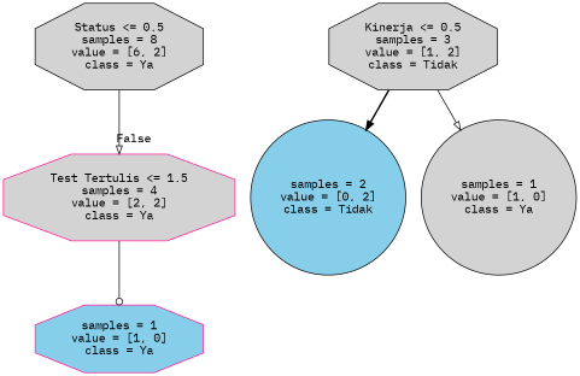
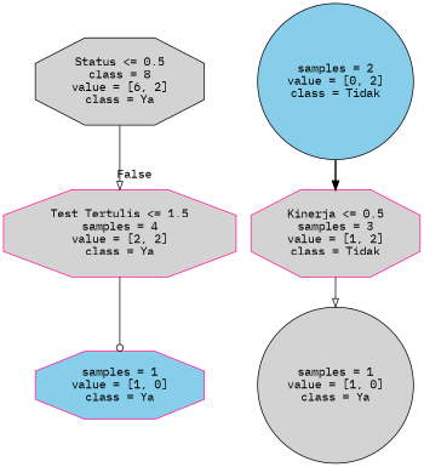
  digraph {
    fontname="IBM Plex Mono"
    node [color=black fillcolor=lightgrey fontname="IBM Plex Mono" shape=octagon style=filled]
    edge [arrowhead=onormal fontname="IBM Plex Mono" style=solid]
-   n1 [label="Status <= 0.5\nsamples = 8\nvalue = [6, 2]\nclass = Ya"]
+   n1 [label="Status <= 0.5\nclass = 8\nvalue = [6, 2]\nclass = Ya"]
    n2 [color=deeppink label="Test Tertulis <= 1.5\nsamples = 4\nvalue = [2, 2]\nclass = Ya"]
    n3 [color=deeppink fillcolor=skyblue label="samples = 1\nvalue = [1, 0]\nclass = Ya"]
-   n4 [label="Kinerja <= 0.5\nsamples = 3\nvalue = [1, 2]\nclass = Tidak"]
+   n4 [color=deeppink label="Kinerja <= 0.5\nsamples = 3\nvalue = [1, 2]\nclass = Tidak"]
    n5 [fillcolor=skyblue label="samples = 2\nvalue = [0, 2]\nclass = Tidak" shape=circle]
    n6 [label="samples = 1\nvalue = [1, 0]\nclass = Ya" shape=circle]
    n1 -> n2 [headlabel=False labelangle=-45 labeldistance=2.5]
    n2 -> n3 [arrowhead=odot]
-   n4 -> n5 [arrowhead=normal style=bold]
+   n5 -> n4 [arrowhead=normal style=bold]
    n4 -> n6
  }
